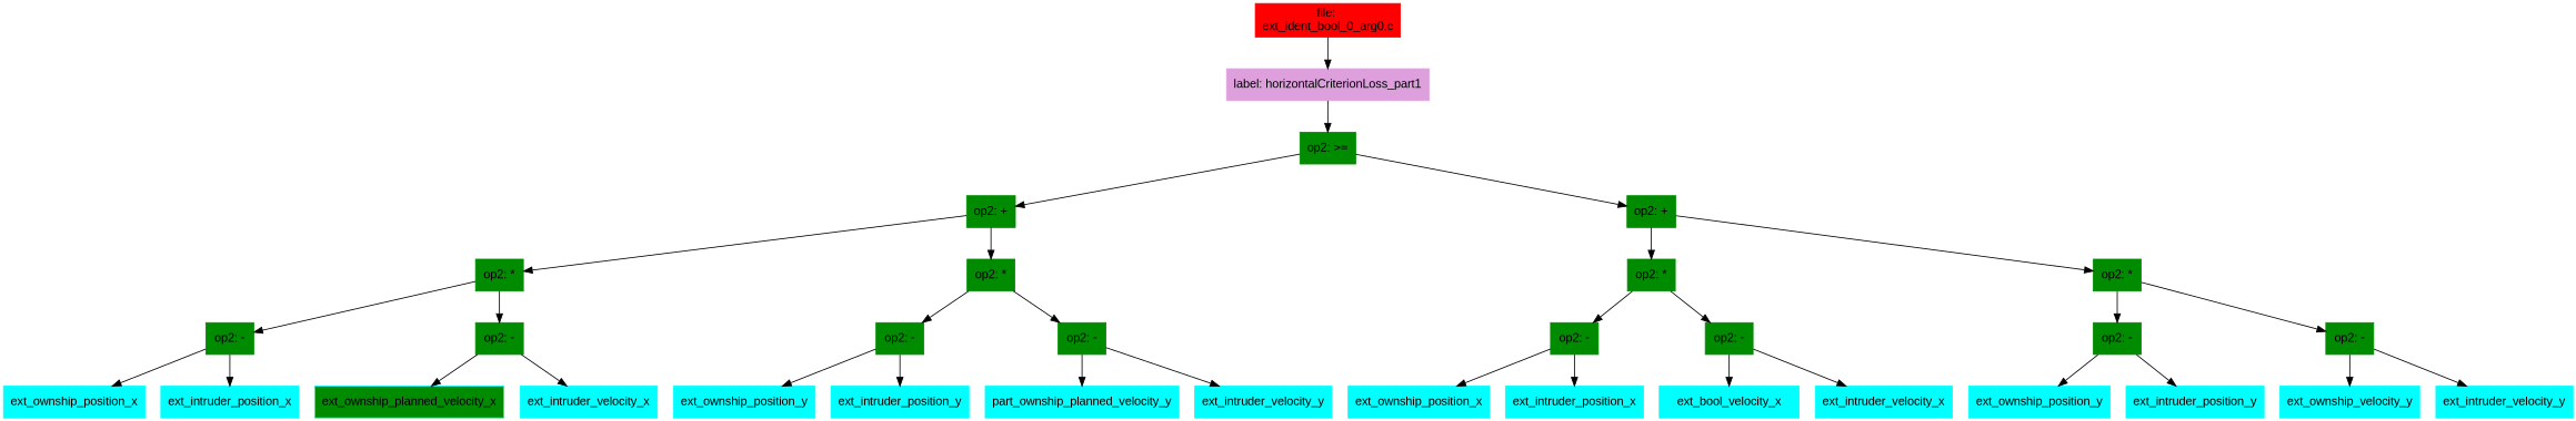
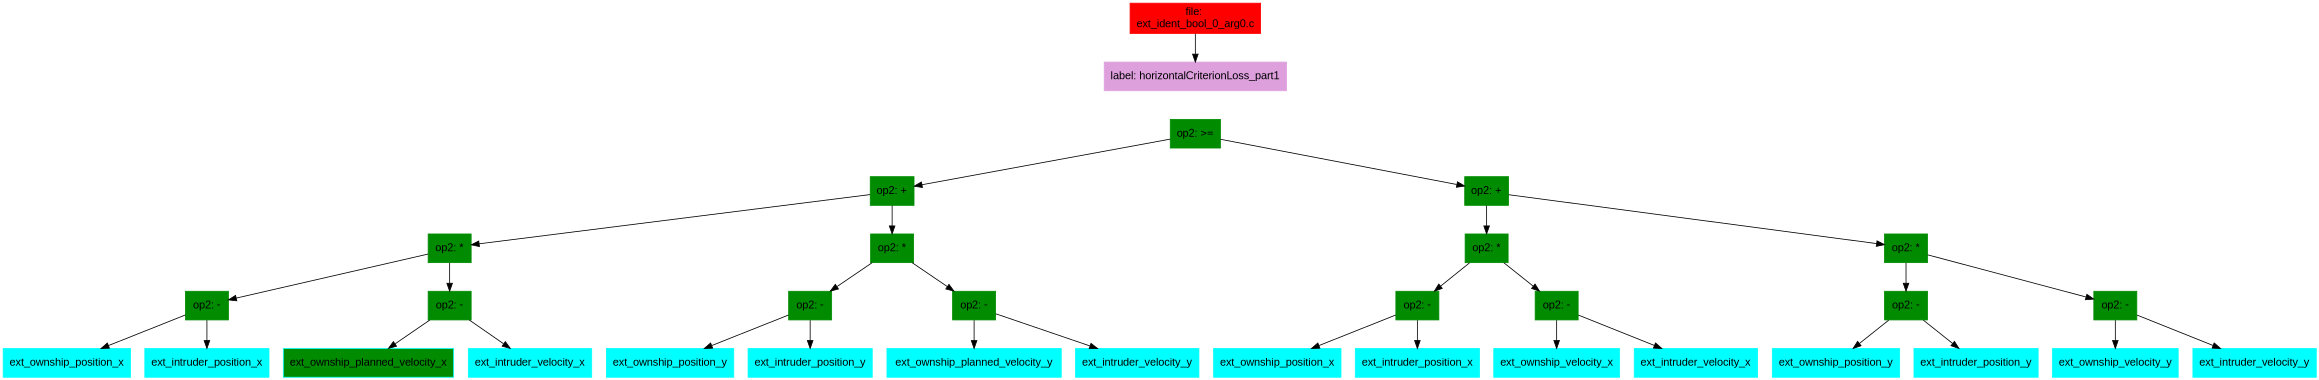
  digraph {
    fontname="Liberation Sans"
    node [color=cyan1 fontname="Liberation Sans" shape=box style=filled]
    edge [fontname="Liberation Sans"]
    n1 [color=red label="file: \next_ident_bool_0_arg0.c"]
    n2 [color=plum label="label: horizontalCriterionLoss_part1"]
    n3 [color=green4 label="op2: >="]
    n4 [color=green4 label="op2: +"]
    n5 [color=green4 label="op2: +"]
    n6 [color=green4 label="op2: *"]
    n7 [color=green4 label="op2: *"]
    n8 [color=green4 label="op2: *"]
    n9 [color=green4 label="op2: *"]
    n10 [color=green4 label="op2: -"]
    n11 [color=green4 label="op2: -"]
    n12 [color=green4 label="op2: -"]
    n13 [color=green4 label="op2: -"]
    n14 [label=ext_ownship_position_x]
    n15 [label=ext_intruder_position_x]
    n16 [fillcolor=green4 label=ext_ownship_planned_velocity_x]
    n17 [label=ext_intruder_velocity_x]
    n18 [label=ext_ownship_position_y]
    n19 [label=ext_intruder_position_y]
-   n20 [label=part_ownship_planned_velocity_y]
+   n20 [label=ext_ownship_planned_velocity_y]
    n21 [label=ext_intruder_velocity_y]
    n22 [color=green4 label="op2: -"]
    n23 [color=green4 label="op2: -"]
    n24 [color=green4 label="op2: -"]
    n25 [color=green4 label="op2: -"]
    n26 [label=ext_ownship_position_x]
    n27 [label=ext_intruder_position_x]
-   n28 [label=ext_bool_velocity_x]
+   n28 [label=ext_ownship_velocity_x]
    n29 [label=ext_intruder_velocity_x]
    n30 [label=ext_ownship_position_y]
    n31 [label=ext_intruder_position_y]
    n32 [label=ext_ownship_velocity_y]
    n33 [label=ext_intruder_velocity_y]
    n1 -> n2
-   n2 -> n3
    n3 -> n4
    n3 -> n5
    n4 -> n6
    n4 -> n7
    n5 -> n8
    n5 -> n9
    n6 -> n10
    n6 -> n11
    n7 -> n12
    n7 -> n13
    n8 -> n22
    n8 -> n23
    n9 -> n24
    n9 -> n25
    n10 -> n14
    n10 -> n15
    n11 -> n16
    n11 -> n17
    n12 -> n18
    n12 -> n19
    n13 -> n20
    n13 -> n21
    n22 -> n26
    n22 -> n27
    n23 -> n28
    n23 -> n29
    n24 -> n30
    n24 -> n31
    n25 -> n32
    n25 -> n33
  }
